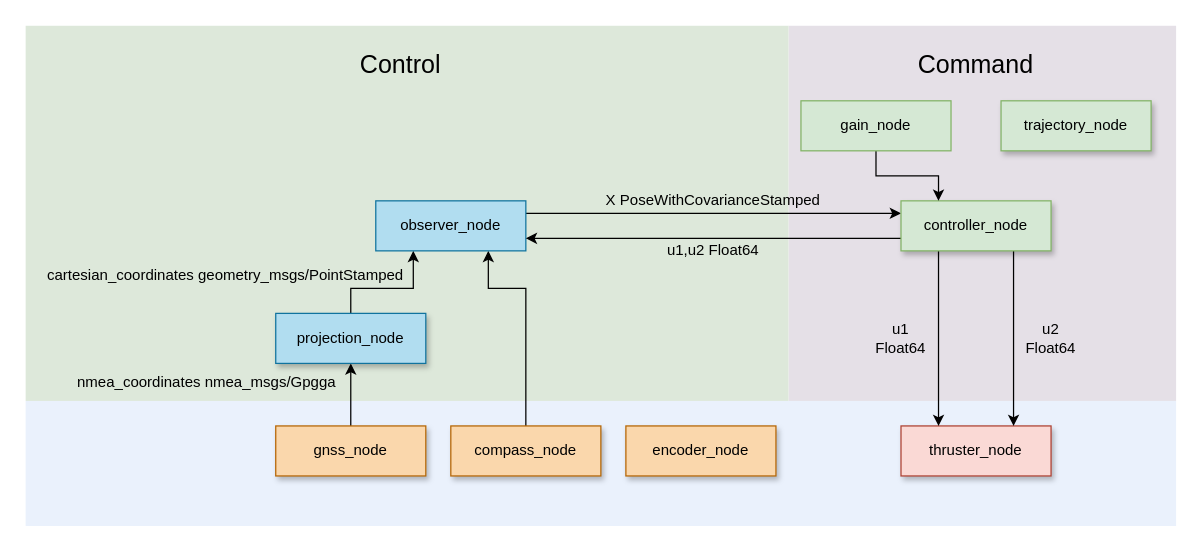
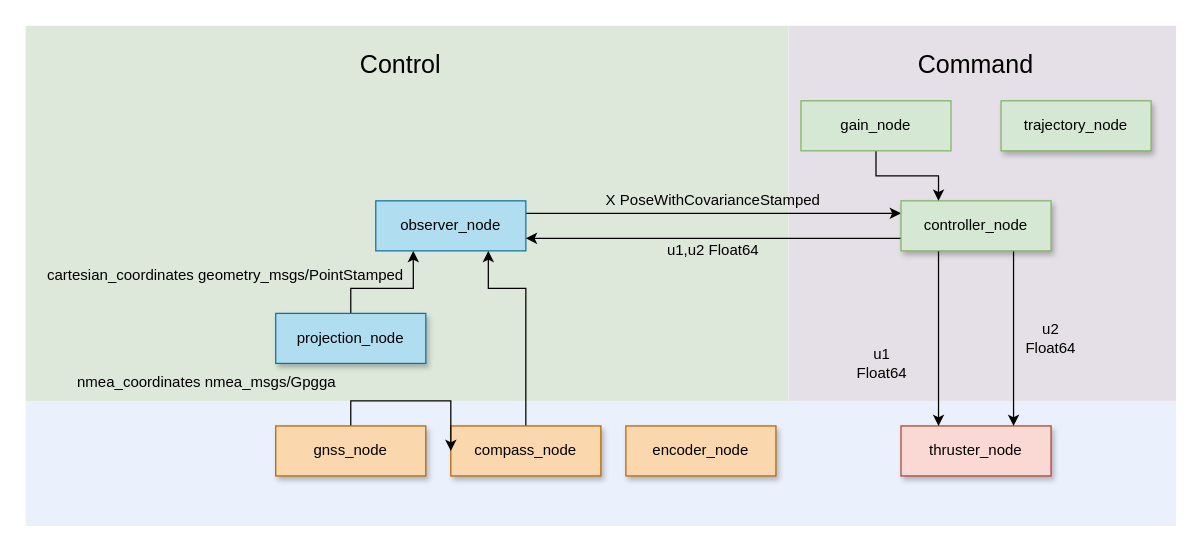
  <mxCell id="0" />
  <mxCell id="1" parent="0" />
  <mxCell id="2" value="" style="rounded=0;whiteSpace=wrap;html=1;fillColor=#EAF1FC;strokeColor=none;gradientColor=none;" parent="1" vertex="1"><mxGeometry x="20" y="320" width="920" height="100" as="geometry" /></mxCell>
  <mxCell id="3" value="" style="rounded=0;whiteSpace=wrap;html=1;fillColor=#E5E0E7;strokeColor=none;" parent="1" vertex="1"><mxGeometry x="630" y="20" width="310" height="300" as="geometry" /></mxCell>
  <mxCell id="4" value="" style="rounded=0;whiteSpace=wrap;html=1;fillColor=#DDE8DA;strokeColor=none;" parent="1" vertex="1"><mxGeometry x="20" y="20" width="610" height="300" as="geometry" /></mxCell>
  <mxCell id="5" style="edgeStyle=orthogonalEdgeStyle;rounded=0;orthogonalLoop=1;jettySize=auto;html=1;exitX=0.5;exitY=0;exitDx=0;exitDy=0;entryX=0.75;entryY=1;entryDx=0;entryDy=0;" parent="1" source="6" target="13" edge="1"><mxGeometry relative="1" as="geometry"><Array as="points"><mxPoint x="420" y="230" /><mxPoint x="390" y="230" /></Array></mxGeometry></mxCell>
  <mxCell id="6" value="compass_node" style="rounded=0;whiteSpace=wrap;html=1;fillColor=#fad7ac;strokeColor=#b46504;shadow=1;" parent="1" vertex="1"><mxGeometry x="360" y="340" width="120" height="40" as="geometry" /></mxCell>
- <mxCell id="7" style="edgeStyle=orthogonalEdgeStyle;rounded=0;orthogonalLoop=1;jettySize=auto;html=1;exitX=0.5;exitY=0;exitDx=0;exitDy=0;entryX=0.5;entryY=1;entryDx=0;entryDy=0;" parent="1" source="8" target="11" edge="1"><mxGeometry relative="1" as="geometry" /></mxCell>
+ <mxCell id="7" style="edgeStyle=orthogonalEdgeStyle;rounded=0;orthogonalLoop=1;jettySize=auto;html=1;exitX=0.5;exitY=0;exitDx=0;exitDy=0;" parent="1" source="8" target="6" edge="1"><mxGeometry relative="1" as="geometry" /></mxCell>
  <mxCell id="8" value="gnss_node" style="rounded=0;whiteSpace=wrap;html=1;fillColor=#fad7ac;strokeColor=#b46504;shadow=1;" parent="1" vertex="1"><mxGeometry x="220" y="340" width="120" height="40" as="geometry" /></mxCell>
  <mxCell id="9" value="thruster_node" style="rounded=0;whiteSpace=wrap;html=1;fillColor=#fad9d5;strokeColor=#ae4132;shadow=1;glass=0;" parent="1" vertex="1"><mxGeometry x="720" y="340" width="120" height="40" as="geometry" /></mxCell>
  <mxCell id="10" style="edgeStyle=orthogonalEdgeStyle;rounded=0;orthogonalLoop=1;jettySize=auto;html=1;exitX=0.5;exitY=0;exitDx=0;exitDy=0;entryX=0.25;entryY=1;entryDx=0;entryDy=0;" parent="1" source="11" target="13" edge="1"><mxGeometry relative="1" as="geometry"><Array as="points"><mxPoint x="280" y="230" /><mxPoint x="330" y="230" /></Array></mxGeometry></mxCell>
  <mxCell id="11" value="projection_node" style="rounded=0;whiteSpace=wrap;html=1;fillColor=#b1ddf0;strokeColor=#10739e;shadow=1;" parent="1" vertex="1"><mxGeometry x="220" y="250" width="120" height="40" as="geometry" /></mxCell>
  <mxCell id="12" style="edgeStyle=orthogonalEdgeStyle;rounded=0;orthogonalLoop=1;jettySize=auto;html=1;exitX=1;exitY=0.25;exitDx=0;exitDy=0;entryX=0;entryY=0.25;entryDx=0;entryDy=0;startArrow=none;startFill=0;endArrow=classic;endFill=1;" parent="1" source="13" target="17" edge="1"><mxGeometry relative="1" as="geometry" /></mxCell>
  <mxCell id="13" value="observer_node" style="rounded=0;whiteSpace=wrap;html=1;fillColor=#b1ddf0;strokeColor=#10739e;" parent="1" vertex="1"><mxGeometry x="300" y="160" width="120" height="40" as="geometry" /></mxCell>
  <mxCell id="14" style="edgeStyle=orthogonalEdgeStyle;rounded=0;orthogonalLoop=1;jettySize=auto;html=1;exitX=0.25;exitY=1;exitDx=0;exitDy=0;entryX=0.25;entryY=0;entryDx=0;entryDy=0;" parent="1" source="17" target="9" edge="1"><mxGeometry relative="1" as="geometry"><Array as="points"><mxPoint x="750" y="320" /><mxPoint x="750" y="320" /></Array><mxPoint x="700" y="340" as="targetPoint" /></mxGeometry></mxCell>
  <mxCell id="15" style="edgeStyle=orthogonalEdgeStyle;rounded=0;orthogonalLoop=1;jettySize=auto;html=1;exitX=0.75;exitY=1;exitDx=0;exitDy=0;entryX=0.75;entryY=0;entryDx=0;entryDy=0;" parent="1" source="17" target="9" edge="1"><mxGeometry relative="1" as="geometry"><Array as="points"><mxPoint x="810" y="310" /><mxPoint x="810" y="310" /></Array></mxGeometry></mxCell>
  <mxCell id="16" style="edgeStyle=orthogonalEdgeStyle;rounded=0;orthogonalLoop=1;jettySize=auto;html=1;exitX=0;exitY=0.75;exitDx=0;exitDy=0;entryX=1;entryY=0.75;entryDx=0;entryDy=0;startArrow=none;startFill=0;endArrow=classic;endFill=1;" parent="1" source="17" target="13" edge="1"><mxGeometry relative="1" as="geometry" /></mxCell>
  <mxCell id="17" value="controller_node" style="rounded=0;whiteSpace=wrap;html=1;fillColor=#d5e8d4;strokeColor=#82b366;shadow=1;" parent="1" vertex="1"><mxGeometry x="720" y="160" width="120" height="40" as="geometry" /></mxCell>
  <mxCell id="18" style="edgeStyle=orthogonalEdgeStyle;rounded=0;orthogonalLoop=1;jettySize=auto;html=1;exitX=0.5;exitY=1;exitDx=0;exitDy=0;entryX=0.25;entryY=0;entryDx=0;entryDy=0;startArrow=none;startFill=0;endArrow=classic;endFill=1;" parent="1" source="19" target="17" edge="1"><mxGeometry relative="1" as="geometry"><Array as="points"><mxPoint x="700" y="140" /><mxPoint x="750" y="140" /></Array></mxGeometry></mxCell>
  <mxCell id="19" value="gain_node" style="rounded=0;whiteSpace=wrap;html=1;fillColor=#d5e8d4;strokeColor=#82b366;" parent="1" vertex="1"><mxGeometry x="640" y="80" width="120" height="40" as="geometry" /></mxCell>
  <mxCell id="20" value="trajectory_node" style="rounded=0;whiteSpace=wrap;html=1;fillColor=#d5e8d4;strokeColor=#82b366;shadow=1;" parent="1" vertex="1"><mxGeometry x="800" y="80" width="120" height="40" as="geometry" /></mxCell>
  <mxCell id="21" value="&lt;font style=&quot;font-size: 20px&quot;&gt;Control&lt;/font&gt;" style="text;html=1;strokeColor=none;fillColor=none;align=center;verticalAlign=middle;whiteSpace=wrap;rounded=0;" parent="1" vertex="1"><mxGeometry x="300" y="40" width="40" height="20" as="geometry" /></mxCell>
  <mxCell id="22" value="&lt;font style=&quot;font-size: 20px&quot;&gt;Command&lt;br&gt;&lt;/font&gt;" style="text;html=1;strokeColor=none;fillColor=none;align=center;verticalAlign=middle;whiteSpace=wrap;rounded=0;" parent="1" vertex="1"><mxGeometry x="760" y="40" width="40" height="20" as="geometry" /></mxCell>
  <mxCell id="23" value="X PoseWithCovarianceStamped" style="text;html=1;strokeColor=none;fillColor=none;align=center;verticalAlign=middle;whiteSpace=wrap;rounded=0;" parent="1" vertex="1"><mxGeometry x="465" y="150" width="210" height="20" as="geometry" /></mxCell>
- <mxCell id="24" value="u1 Float64" style="text;html=1;strokeColor=none;fillColor=none;align=center;verticalAlign=middle;whiteSpace=wrap;rounded=0;" parent="1" vertex="1"><mxGeometry x="700" y="260" width="40" height="20" as="geometry" /></mxCell>
+ <mxCell id="24" value="u1 Float64" style="text;html=1;strokeColor=none;fillColor=none;align=center;verticalAlign=middle;whiteSpace=wrap;rounded=0;" parent="1" vertex="1"><mxGeometry x="685" y="280" width="40" height="20" as="geometry" /></mxCell>
  <mxCell id="25" value="u2 Float64" style="text;html=1;strokeColor=none;fillColor=none;align=center;verticalAlign=middle;whiteSpace=wrap;rounded=0;" parent="1" vertex="1"><mxGeometry x="820" y="260" width="40" height="20" as="geometry" /></mxCell>
  <mxCell id="26" value="u1,u2 Float64" style="text;html=1;strokeColor=none;fillColor=none;align=center;verticalAlign=middle;whiteSpace=wrap;rounded=0;" parent="1" vertex="1"><mxGeometry x="505" y="190" width="130" height="20" as="geometry" /></mxCell>
  <mxCell id="27" value="encoder_node" style="rounded=0;whiteSpace=wrap;html=1;fillColor=#fad7ac;strokeColor=#b46504;shadow=1;" parent="1" vertex="1"><mxGeometry x="500" y="340" width="120" height="40" as="geometry" /></mxCell>
  <mxCell id="28" value="nmea_coordinates nmea_msgs/Gpgga" style="text;html=1;strokeColor=none;fillColor=none;align=center;verticalAlign=middle;whiteSpace=wrap;rounded=0;" parent="1" vertex="1"><mxGeometry x="60" y="295" width="210" height="20" as="geometry" /></mxCell>
  <mxCell id="29" value="cartesian_coordinates geometry_msgs/PointStamped" style="text;html=1;strokeColor=none;fillColor=none;align=center;verticalAlign=middle;whiteSpace=wrap;rounded=0;" parent="1" vertex="1"><mxGeometry x="30" y="210" width="300" height="20" as="geometry" /></mxCell>
